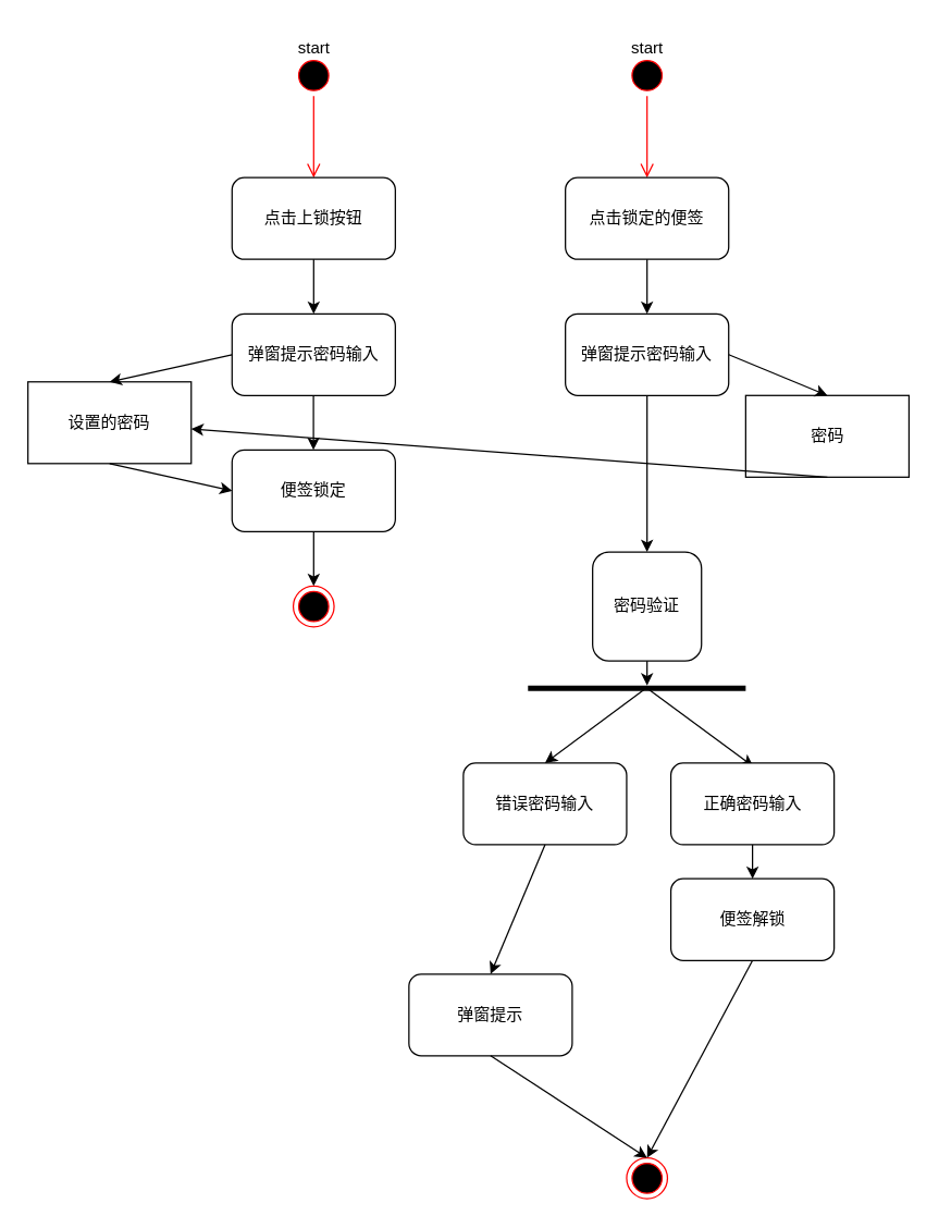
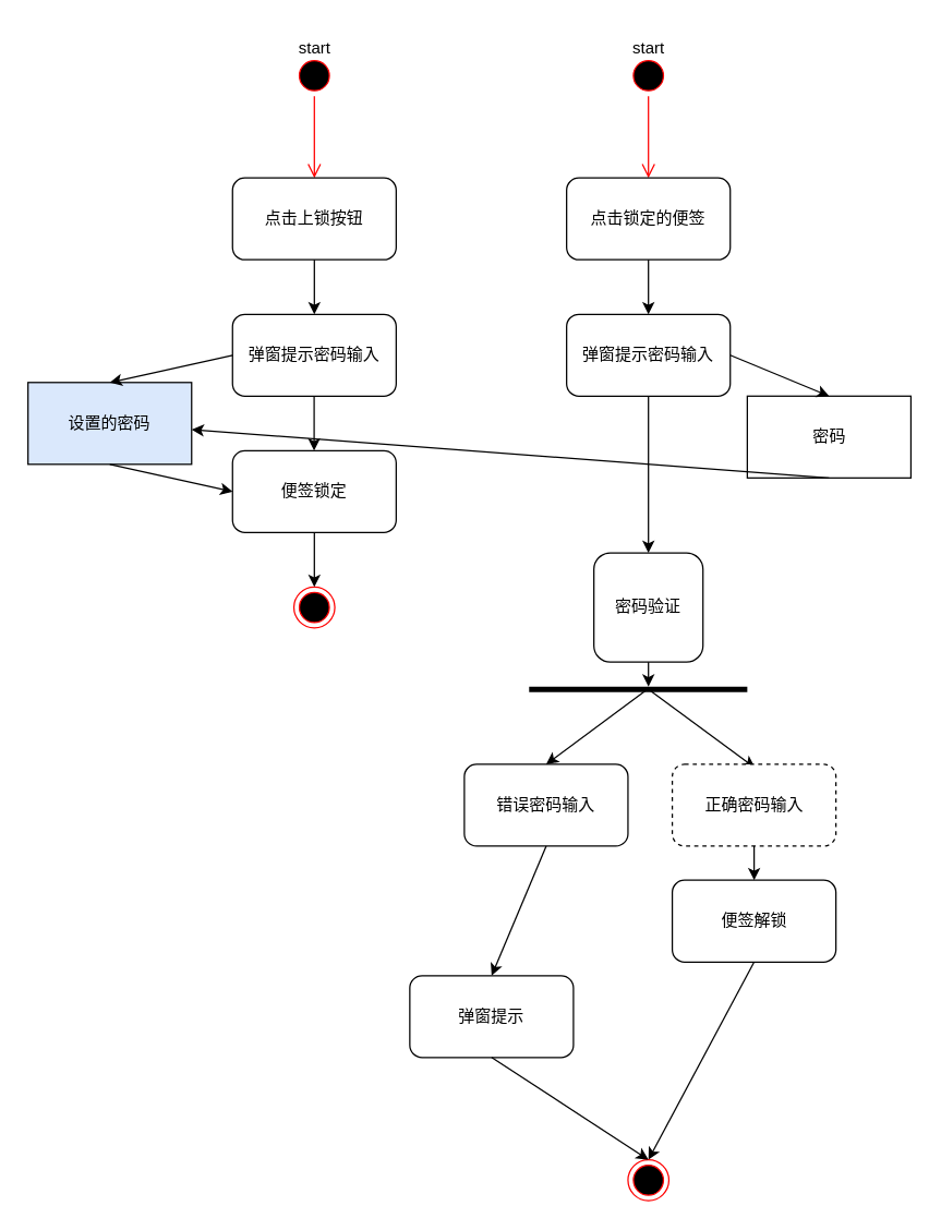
  <mxCell id="0" />
  <mxCell id="1" parent="0" />
  <mxCell id="2" value="" style="ellipse;html=1;shape=startState;fillColor=#000000;strokeColor=#ff0000;" vertex="1" parent="1"><mxGeometry x="215" y="40" width="30" height="30" as="geometry" /></mxCell>
  <mxCell id="3" value="" style="edgeStyle=orthogonalEdgeStyle;html=1;verticalAlign=bottom;endArrow=open;endSize=8;strokeColor=#ff0000;rounded=0;" edge="1" source="2" parent="1"><mxGeometry relative="1" as="geometry"><mxPoint x="230" y="130" as="targetPoint" /></mxGeometry></mxCell>
  <mxCell id="4" value="start" style="text;html=1;align=center;verticalAlign=middle;resizable=0;points=[];autosize=1;strokeColor=none;fillColor=none;" vertex="1" parent="1"><mxGeometry x="205" y="20" width="50" height="30" as="geometry" /></mxCell>
  <mxCell id="5" value="点击上锁按钮" style="rounded=1;whiteSpace=wrap;html=1;" vertex="1" parent="1"><mxGeometry x="170" y="130" width="120" height="60" as="geometry" /></mxCell>
  <mxCell id="6" value="弹窗提示密码输入" style="rounded=1;whiteSpace=wrap;html=1;" vertex="1" parent="1"><mxGeometry x="170" y="230" width="120" height="60" as="geometry" /></mxCell>
  <mxCell id="7" value="" style="endArrow=classic;html=1;rounded=0;exitX=0.5;exitY=1;exitDx=0;exitDy=0;entryX=0.5;entryY=0;entryDx=0;entryDy=0;" edge="1" parent="1" source="5" target="6"><mxGeometry width="50" height="50" relative="1" as="geometry"><mxPoint x="305" y="230" as="sourcePoint" /><mxPoint x="355" y="180" as="targetPoint" /></mxGeometry></mxCell>
  <mxCell id="8" value="便签锁定" style="rounded=1;whiteSpace=wrap;html=1;" vertex="1" parent="1"><mxGeometry x="170" y="330" width="120" height="60" as="geometry" /></mxCell>
  <mxCell id="9" value="" style="endArrow=classic;html=1;rounded=0;exitX=0.5;exitY=1;exitDx=0;exitDy=0;entryX=0.5;entryY=0;entryDx=0;entryDy=0;" edge="1" parent="1"><mxGeometry width="50" height="50" relative="1" as="geometry"><mxPoint x="229.83" y="290" as="sourcePoint" /><mxPoint x="229.83" y="330" as="targetPoint" /></mxGeometry></mxCell>
  <mxCell id="10" value="" style="ellipse;html=1;shape=endState;fillColor=#000000;strokeColor=#ff0000;" vertex="1" parent="1"><mxGeometry x="215" y="430" width="30" height="30" as="geometry" /></mxCell>
  <mxCell id="11" value="" style="endArrow=classic;html=1;rounded=0;exitX=0.5;exitY=1;exitDx=0;exitDy=0;entryX=0.5;entryY=0;entryDx=0;entryDy=0;" edge="1" parent="1" source="8" target="10"><mxGeometry width="50" height="50" relative="1" as="geometry"><mxPoint x="235" y="520" as="sourcePoint" /><mxPoint x="285" y="470" as="targetPoint" /></mxGeometry></mxCell>
  <mxCell id="12" value="" style="ellipse;html=1;shape=startState;fillColor=#000000;strokeColor=#ff0000;" vertex="1" parent="1"><mxGeometry x="460" y="40" width="30" height="30" as="geometry" /></mxCell>
  <mxCell id="13" value="" style="edgeStyle=orthogonalEdgeStyle;html=1;verticalAlign=bottom;endArrow=open;endSize=8;strokeColor=#ff0000;rounded=0;" edge="1" parent="1" source="12"><mxGeometry relative="1" as="geometry"><mxPoint x="475" y="130" as="targetPoint" /></mxGeometry></mxCell>
  <mxCell id="14" value="start" style="text;html=1;align=center;verticalAlign=middle;resizable=0;points=[];autosize=1;strokeColor=none;fillColor=none;" vertex="1" parent="1"><mxGeometry x="450" y="20" width="50" height="30" as="geometry" /></mxCell>
  <mxCell id="15" value="点击锁定的便签" style="rounded=1;whiteSpace=wrap;html=1;" vertex="1" parent="1"><mxGeometry x="415" y="130" width="120" height="60" as="geometry" /></mxCell>
  <mxCell id="16" value="弹窗提示密码输入" style="rounded=1;whiteSpace=wrap;html=1;" vertex="1" parent="1"><mxGeometry x="415" y="230" width="120" height="60" as="geometry" /></mxCell>
  <mxCell id="17" value="" style="endArrow=classic;html=1;rounded=0;exitX=0.5;exitY=1;exitDx=0;exitDy=0;entryX=0.5;entryY=0;entryDx=0;entryDy=0;" edge="1" parent="1" source="15" target="16"><mxGeometry width="50" height="50" relative="1" as="geometry"><mxPoint x="620" y="300" as="sourcePoint" /><mxPoint x="670" y="250" as="targetPoint" /></mxGeometry></mxCell>
  <mxCell id="18" value="" style="endArrow=classic;html=1;rounded=0;exitX=0.5;exitY=1;exitDx=0;exitDy=0;entryX=0.5;entryY=0;entryDx=0;entryDy=0;" edge="1" parent="1" source="16" target="31"><mxGeometry width="50" height="50" relative="1" as="geometry"><mxPoint x="550" y="340" as="sourcePoint" /><mxPoint x="480" y="390" as="targetPoint" /></mxGeometry></mxCell>
  <mxCell id="19" value="便签解锁" style="rounded=1;whiteSpace=wrap;html=1;" vertex="1" parent="1"><mxGeometry x="492.5" y="645" width="120" height="60" as="geometry" /></mxCell>
  <mxCell id="20" value="" style="endArrow=classic;html=1;rounded=0;exitX=0.5;exitY=1;exitDx=0;exitDy=0;entryX=0.5;entryY=0;entryDx=0;entryDy=0;" edge="1" parent="1" source="19" target="21"><mxGeometry width="50" height="50" relative="1" as="geometry"><mxPoint x="517.5" y="870" as="sourcePoint" /><mxPoint x="552.5" y="820" as="targetPoint" /></mxGeometry></mxCell>
  <mxCell id="21" value="" style="ellipse;html=1;shape=endState;fillColor=#000000;strokeColor=#ff0000;" vertex="1" parent="1"><mxGeometry x="460" y="850" width="30" height="30" as="geometry" /></mxCell>
  <mxCell id="22" value="" style="line;strokeWidth=4;html=1;perimeter=backbonePerimeter;points=[];outlineConnect=0;" vertex="1" parent="1"><mxGeometry x="387.5" y="500" width="160" height="10" as="geometry" /></mxCell>
  <mxCell id="23" value="" style="endArrow=classic;html=1;rounded=0;entryX=0.506;entryY=0.044;entryDx=0;entryDy=0;entryPerimeter=0;exitX=0.556;exitY=0.614;exitDx=0;exitDy=0;exitPerimeter=0;" edge="1" parent="1" source="22" target="24"><mxGeometry width="50" height="50" relative="1" as="geometry"><mxPoint x="482.5" y="520" as="sourcePoint" /><mxPoint x="472.5" y="540" as="targetPoint" /></mxGeometry></mxCell>
- <mxCell id="24" value="正确密码输入" style="rounded=1;whiteSpace=wrap;html=1;" vertex="1" parent="1"><mxGeometry x="492.5" y="560" width="120" height="60" as="geometry" /></mxCell>
+ <mxCell id="24" value="正确密码输入" style="rounded=1;whiteSpace=wrap;html=1;dashed=1;" vertex="1" parent="1"><mxGeometry x="492.5" y="560" width="120" height="60" as="geometry" /></mxCell>
  <mxCell id="25" value="密码" style="rounded=0;whiteSpace=wrap;html=1;" vertex="1" parent="1"><mxGeometry x="547.5" y="290" width="120" height="60" as="geometry" /></mxCell>
  <mxCell id="26" value="" style="endArrow=classic;html=1;rounded=0;exitX=1;exitY=0.5;exitDx=0;exitDy=0;entryX=0.5;entryY=0;entryDx=0;entryDy=0;" edge="1" parent="1" source="16" target="25"><mxGeometry width="50" height="50" relative="1" as="geometry"><mxPoint x="570" y="280" as="sourcePoint" /><mxPoint x="620" y="230" as="targetPoint" /></mxGeometry></mxCell>
  <mxCell id="27" value="" style="endArrow=classic;html=1;rounded=0;exitX=0.5;exitY=1;exitDx=0;exitDy=0;" edge="1" parent="1" source="25" target="28"><mxGeometry width="50" height="50" relative="1" as="geometry"><mxPoint x="650" y="450" as="sourcePoint" /><mxPoint x="470" y="410" as="targetPoint" /></mxGeometry></mxCell>
- <mxCell id="28" value="设置的密码" style="rounded=0;whiteSpace=wrap;html=1;" vertex="1" parent="1"><mxGeometry x="20" y="280" width="120" height="60" as="geometry" /></mxCell>
+ <mxCell id="28" value="设置的密码" style="rounded=0;whiteSpace=wrap;html=1;fillColor=#dae8fc;" vertex="1" parent="1"><mxGeometry x="20" y="280" width="120" height="60" as="geometry" /></mxCell>
  <mxCell id="29" value="" style="endArrow=classic;html=1;rounded=0;exitX=0;exitY=0.5;exitDx=0;exitDy=0;entryX=0.5;entryY=0;entryDx=0;entryDy=0;" edge="1" parent="1" source="6" target="28"><mxGeometry width="50" height="50" relative="1" as="geometry"><mxPoint x="60" y="470" as="sourcePoint" /><mxPoint x="110" y="420" as="targetPoint" /></mxGeometry></mxCell>
  <mxCell id="30" value="" style="endArrow=classic;html=1;rounded=0;exitX=0.5;exitY=1;exitDx=0;exitDy=0;entryX=0;entryY=0.5;entryDx=0;entryDy=0;" edge="1" parent="1" source="28" target="8"><mxGeometry width="50" height="50" relative="1" as="geometry"><mxPoint x="20" y="490" as="sourcePoint" /><mxPoint x="70" y="440" as="targetPoint" /></mxGeometry></mxCell>
  <mxCell id="31" value="密码验证" style="whiteSpace=wrap;html=1;rounded=1;" vertex="1" parent="1"><mxGeometry x="435" y="405" width="80" height="80" as="geometry" /></mxCell>
  <mxCell id="32" value="" style="endArrow=classic;html=1;rounded=0;exitX=0.5;exitY=1;exitDx=0;exitDy=0;" edge="1" parent="1" source="31" target="22"><mxGeometry width="50" height="50" relative="1" as="geometry"><mxPoint x="560" y="490" as="sourcePoint" /><mxPoint x="610" y="440" as="targetPoint" /></mxGeometry></mxCell>
  <mxCell id="33" value="" style="endArrow=classic;html=1;rounded=0;exitX=0.5;exitY=1;exitDx=0;exitDy=0;" edge="1" parent="1" source="24" target="19"><mxGeometry width="50" height="50" relative="1" as="geometry"><mxPoint x="680" y="690" as="sourcePoint" /><mxPoint x="730" y="640" as="targetPoint" /></mxGeometry></mxCell>
  <mxCell id="34" value="错误密码输入" style="rounded=1;whiteSpace=wrap;html=1;" vertex="1" parent="1"><mxGeometry x="340" y="560" width="120" height="60" as="geometry" /></mxCell>
  <mxCell id="35" value="弹窗提示" style="rounded=1;whiteSpace=wrap;html=1;" vertex="1" parent="1"><mxGeometry x="300" y="715" width="120" height="60" as="geometry" /></mxCell>
  <mxCell id="36" value="" style="endArrow=classic;html=1;rounded=0;entryX=0.5;entryY=0;entryDx=0;entryDy=0;exitX=0.543;exitY=0.486;exitDx=0;exitDy=0;exitPerimeter=0;" edge="1" parent="1" source="22" target="34"><mxGeometry width="50" height="50" relative="1" as="geometry"><mxPoint x="310" y="680" as="sourcePoint" /><mxPoint x="360" y="630" as="targetPoint" /></mxGeometry></mxCell>
  <mxCell id="37" value="" style="endArrow=classic;html=1;rounded=0;exitX=0.5;exitY=1;exitDx=0;exitDy=0;entryX=0.5;entryY=0;entryDx=0;entryDy=0;" edge="1" parent="1" source="34" target="35"><mxGeometry width="50" height="50" relative="1" as="geometry"><mxPoint x="120" y="690" as="sourcePoint" /><mxPoint x="170" y="640" as="targetPoint" /></mxGeometry></mxCell>
  <mxCell id="38" value="" style="endArrow=classic;html=1;rounded=0;exitX=0.5;exitY=1;exitDx=0;exitDy=0;entryX=0.5;entryY=0;entryDx=0;entryDy=0;" edge="1" parent="1" source="35" target="21"><mxGeometry width="50" height="50" relative="1" as="geometry"><mxPoint x="320" y="850" as="sourcePoint" /><mxPoint x="370" y="800" as="targetPoint" /></mxGeometry></mxCell>
